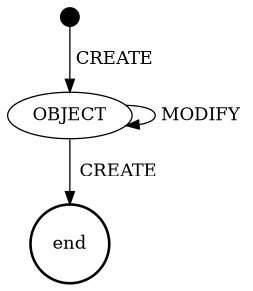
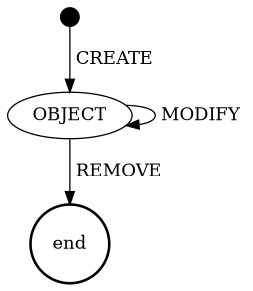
  digraph {
    start [shape=point width=0.2]
    n2 [label=OBJECT]
    end [shape=circle style=bold width=0.2]
    start -> n2 [label=" CREATE "]
    n2 -> n2 [label=" MODIFY "]
-   n2 -> end [label=" CREATE "]
+   n2 -> end [label=" REMOVE "]
  }
